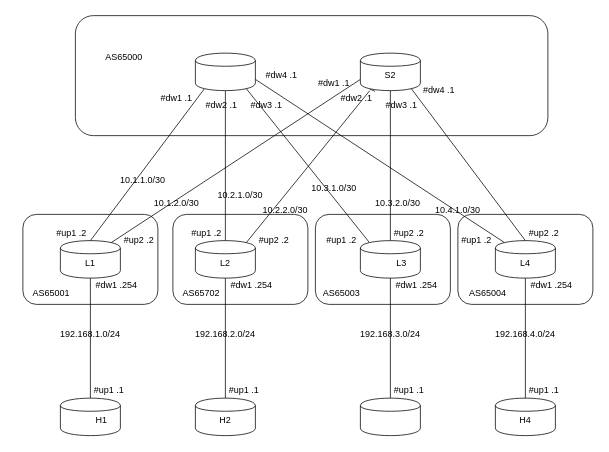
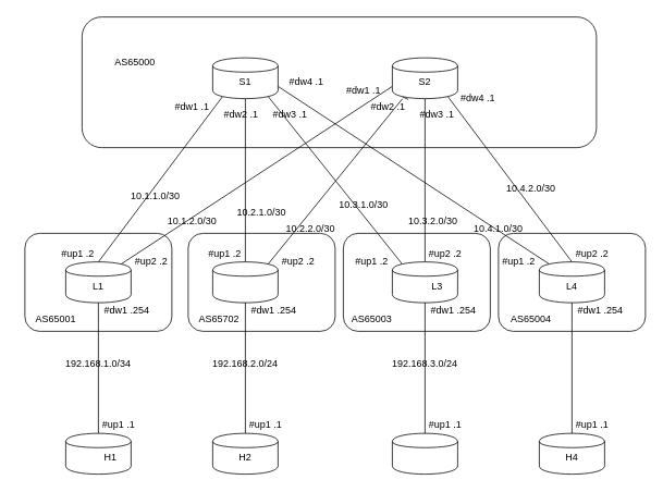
  <mxCell id="0" />
  <mxCell id="1" parent="0" />
  <mxCell id="2" value="" style="rounded=1;whiteSpace=wrap;html=1;" parent="1" vertex="1"><mxGeometry x="610" y="285" width="180" height="120" as="geometry" /></mxCell>
  <mxCell id="3" value="" style="rounded=1;whiteSpace=wrap;html=1;" parent="1" vertex="1"><mxGeometry x="420" y="285" width="180" height="120" as="geometry" /></mxCell>
  <mxCell id="4" value="" style="rounded=1;whiteSpace=wrap;html=1;" parent="1" vertex="1"><mxGeometry x="230" y="285" width="180" height="120" as="geometry" /></mxCell>
  <mxCell id="5" value="" style="rounded=1;whiteSpace=wrap;html=1;" parent="1" vertex="1"><mxGeometry x="30" y="285" width="180" height="120" as="geometry" /></mxCell>
  <mxCell id="6" value="" style="rounded=1;whiteSpace=wrap;html=1;" parent="1" vertex="1"><mxGeometry x="100" y="20" width="630" height="160" as="geometry" /></mxCell>
  <mxCell id="7" value="" style="group" parent="1" vertex="1" connectable="0"><mxGeometry x="80" y="320" width="80" height="50" as="geometry" /></mxCell>
  <mxCell id="8" value="" style="shape=cylinder;whiteSpace=wrap;html=1;boundedLbl=1;backgroundOutline=1;" parent="7" vertex="1"><mxGeometry width="80" height="50" as="geometry" /></mxCell>
  <mxCell id="9" value="L1" style="text;html=1;strokeColor=none;fillColor=none;align=center;verticalAlign=middle;whiteSpace=wrap;rounded=0;" parent="7" vertex="1"><mxGeometry x="20" y="20" width="40" height="20" as="geometry" /></mxCell>
  <mxCell id="10" value="" style="group" parent="1" vertex="1" connectable="0"><mxGeometry x="260" y="320" width="80" height="50" as="geometry" /></mxCell>
  <mxCell id="11" value="" style="shape=cylinder;whiteSpace=wrap;html=1;boundedLbl=1;backgroundOutline=1;" parent="10" vertex="1"><mxGeometry width="80" height="50" as="geometry" /></mxCell>
- <mxCell id="12" value="L2" style="text;html=1;strokeColor=none;fillColor=none;align=center;verticalAlign=middle;whiteSpace=wrap;rounded=0;" parent="10" vertex="1"><mxGeometry x="20" y="20" width="40" height="20" as="geometry" /></mxCell>
  <mxCell id="13" value="" style="group" parent="1" vertex="1" connectable="0"><mxGeometry x="660" y="320" width="80" height="50" as="geometry" /></mxCell>
  <mxCell id="14" value="" style="shape=cylinder;whiteSpace=wrap;html=1;boundedLbl=1;backgroundOutline=1;" parent="13" vertex="1"><mxGeometry width="80" height="50" as="geometry" /></mxCell>
  <mxCell id="15" value="L4" style="text;html=1;strokeColor=none;fillColor=none;align=center;verticalAlign=middle;whiteSpace=wrap;rounded=0;" parent="13" vertex="1"><mxGeometry x="20" y="20" width="40" height="20" as="geometry" /></mxCell>
  <mxCell id="16" value="" style="endArrow=none;html=1;entryX=0.15;entryY=0.95;entryDx=0;entryDy=0;entryPerimeter=0;exitX=0.5;exitY=0;exitDx=0;exitDy=0;" parent="1" source="8" target="76" edge="1"><mxGeometry width="50" height="50" relative="1" as="geometry"><mxPoint x="280" y="550" as="sourcePoint" /><mxPoint x="330" y="500" as="targetPoint" /></mxGeometry></mxCell>
  <mxCell id="17" value="" style="endArrow=none;html=1;entryX=0;entryY=0.7;entryDx=0;entryDy=0;exitX=0.85;exitY=0.05;exitDx=0;exitDy=0;exitPerimeter=0;" parent="1" source="8" target="79" edge="1"><mxGeometry width="50" height="50" relative="1" as="geometry"><mxPoint x="130" y="330" as="sourcePoint" /><mxPoint x="282" y="127.5" as="targetPoint" /></mxGeometry></mxCell>
  <mxCell id="18" value="" style="endArrow=none;html=1;entryX=0.5;entryY=1;entryDx=0;entryDy=0;" parent="1" source="11" target="76" edge="1"><mxGeometry width="50" height="50" relative="1" as="geometry"><mxPoint x="140" y="340" as="sourcePoint" /><mxPoint x="292" y="137.5" as="targetPoint" /></mxGeometry></mxCell>
  <mxCell id="19" value="" style="endArrow=none;html=1;entryX=0.15;entryY=0.95;entryDx=0;entryDy=0;entryPerimeter=0;exitX=0.85;exitY=0.05;exitDx=0;exitDy=0;exitPerimeter=0;" parent="1" source="62" target="79" edge="1"><mxGeometry width="50" height="50" relative="1" as="geometry"><mxPoint x="310" y="330" as="sourcePoint" /><mxPoint x="310" y="130" as="targetPoint" /></mxGeometry></mxCell>
  <mxCell id="20" value="" style="endArrow=none;html=1;entryX=0.85;entryY=0.95;entryDx=0;entryDy=0;entryPerimeter=0;exitX=0.15;exitY=0.05;exitDx=0;exitDy=0;exitPerimeter=0;" parent="1" source="81" target="76" edge="1"><mxGeometry width="50" height="50" relative="1" as="geometry"><mxPoint x="320" y="340" as="sourcePoint" /><mxPoint x="320" y="140" as="targetPoint" /></mxGeometry></mxCell>
  <mxCell id="21" value="" style="endArrow=none;html=1;entryX=0.5;entryY=1;entryDx=0;entryDy=0;exitX=0.5;exitY=0;exitDx=0;exitDy=0;" parent="1" source="81" target="79" edge="1"><mxGeometry width="50" height="50" relative="1" as="geometry"><mxPoint x="502" y="332.5" as="sourcePoint" /><mxPoint x="338" y="127.5" as="targetPoint" /></mxGeometry></mxCell>
  <mxCell id="22" value="" style="endArrow=none;html=1;entryX=1;entryY=0.7;entryDx=0;entryDy=0;exitX=0.15;exitY=0.05;exitDx=0;exitDy=0;exitPerimeter=0;" parent="1" source="14" target="76" edge="1"><mxGeometry width="50" height="50" relative="1" as="geometry"><mxPoint x="512" y="342.5" as="sourcePoint" /><mxPoint x="348" y="137.5" as="targetPoint" /></mxGeometry></mxCell>
  <mxCell id="23" value="" style="endArrow=none;html=1;entryX=0.85;entryY=0.95;entryDx=0;entryDy=0;entryPerimeter=0;exitX=0.5;exitY=0;exitDx=0;exitDy=0;" parent="1" source="14" target="79" edge="1"><mxGeometry width="50" height="50" relative="1" as="geometry"><mxPoint x="522" y="352.5" as="sourcePoint" /><mxPoint x="358" y="147.5" as="targetPoint" /></mxGeometry></mxCell>
  <mxCell id="24" value="" style="group" parent="1" vertex="1" connectable="0"><mxGeometry x="80" y="530" width="80" height="50" as="geometry" /></mxCell>
  <mxCell id="25" value="" style="shape=cylinder;whiteSpace=wrap;html=1;boundedLbl=1;backgroundOutline=1;" parent="24" vertex="1"><mxGeometry width="80" height="50" as="geometry" /></mxCell>
  <mxCell id="26" value="H1" style="text;html=1;strokeColor=none;fillColor=none;align=center;verticalAlign=middle;whiteSpace=wrap;rounded=0;" parent="24" vertex="1"><mxGeometry x="35" y="20" width="40" height="20" as="geometry" /></mxCell>
  <mxCell id="27" value="" style="group" parent="1" vertex="1" connectable="0"><mxGeometry x="260" y="530" width="80" height="50" as="geometry" /></mxCell>
  <mxCell id="28" value="" style="shape=cylinder;whiteSpace=wrap;html=1;boundedLbl=1;backgroundOutline=1;" parent="27" vertex="1"><mxGeometry width="80" height="50" as="geometry" /></mxCell>
  <mxCell id="29" value="H2" style="text;html=1;strokeColor=none;fillColor=none;align=center;verticalAlign=middle;whiteSpace=wrap;rounded=0;" parent="27" vertex="1"><mxGeometry x="20" y="20" width="40" height="20" as="geometry" /></mxCell>
  <mxCell id="30" value="" style="group" parent="1" vertex="1" connectable="0"><mxGeometry x="480" y="530" width="80" height="50" as="geometry" /></mxCell>
  <mxCell id="31" value="" style="shape=cylinder;whiteSpace=wrap;html=1;boundedLbl=1;backgroundOutline=1;" parent="30" vertex="1"><mxGeometry width="80" height="50" as="geometry" /></mxCell>
  <mxCell id="32" value="" style="group" parent="1" vertex="1" connectable="0"><mxGeometry x="660" y="530" width="80" height="50" as="geometry" /></mxCell>
  <mxCell id="33" value="" style="shape=cylinder;whiteSpace=wrap;html=1;boundedLbl=1;backgroundOutline=1;" parent="32" vertex="1"><mxGeometry width="80" height="50" as="geometry" /></mxCell>
  <mxCell id="34" value="H4" style="text;html=1;strokeColor=none;fillColor=none;align=center;verticalAlign=middle;whiteSpace=wrap;rounded=0;" parent="32" vertex="1"><mxGeometry x="20" y="20" width="40" height="20" as="geometry" /></mxCell>
  <mxCell id="35" value="" style="endArrow=none;html=1;entryX=0.5;entryY=1;entryDx=0;entryDy=0;exitX=0.5;exitY=0;exitDx=0;exitDy=0;" parent="1" source="28" target="11" edge="1"><mxGeometry width="50" height="50" relative="1" as="geometry"><mxPoint x="300" y="520" as="sourcePoint" /><mxPoint x="460" y="510" as="targetPoint" /></mxGeometry></mxCell>
  <mxCell id="36" value="" style="endArrow=none;html=1;entryX=0.5;entryY=1;entryDx=0;entryDy=0;exitX=0.5;exitY=0;exitDx=0;exitDy=0;" parent="1" source="25" target="8" edge="1"><mxGeometry width="50" height="50" relative="1" as="geometry"><mxPoint x="310" y="540" as="sourcePoint" /><mxPoint x="310" y="380" as="targetPoint" /></mxGeometry></mxCell>
  <mxCell id="37" value="" style="endArrow=none;html=1;entryX=0.5;entryY=1;entryDx=0;entryDy=0;exitX=0.5;exitY=0;exitDx=0;exitDy=0;" parent="1" source="31" target="81" edge="1"><mxGeometry width="50" height="50" relative="1" as="geometry"><mxPoint x="320" y="550" as="sourcePoint" /><mxPoint x="320" y="390" as="targetPoint" /></mxGeometry></mxCell>
  <mxCell id="38" value="" style="endArrow=none;html=1;entryX=0.5;entryY=1;entryDx=0;entryDy=0;exitX=0.5;exitY=0;exitDx=0;exitDy=0;" parent="1" source="33" target="14" edge="1"><mxGeometry width="50" height="50" relative="1" as="geometry"><mxPoint x="330" y="560" as="sourcePoint" /><mxPoint x="330" y="400" as="targetPoint" /></mxGeometry></mxCell>
  <mxCell id="39" value="192.168.2.0/24" style="text;html=1;strokeColor=none;fillColor=none;align=center;verticalAlign=middle;whiteSpace=wrap;rounded=0;" parent="1" vertex="1"><mxGeometry x="240" y="435" width="120" height="20" as="geometry" /></mxCell>
  <mxCell id="40" value="192.168.3.0/24" style="text;html=1;strokeColor=none;fillColor=none;align=center;verticalAlign=middle;whiteSpace=wrap;rounded=0;" parent="1" vertex="1"><mxGeometry x="460" y="435" width="120" height="20" as="geometry" /></mxCell>
- <mxCell id="41" value="192.168.1.0/24" style="text;html=1;strokeColor=none;fillColor=none;align=center;verticalAlign=middle;whiteSpace=wrap;rounded=0;" parent="1" vertex="1"><mxGeometry x="60" y="435" width="120" height="20" as="geometry" /></mxCell>
- <mxCell id="42" value="192.168.4.0/24" style="text;html=1;strokeColor=none;fillColor=none;align=center;verticalAlign=middle;whiteSpace=wrap;rounded=0;" parent="1" vertex="1"><mxGeometry x="640" y="435" width="120" height="20" as="geometry" /></mxCell>
+ <mxCell id="41" value="192.168.1.0/34" style="text;html=1;strokeColor=none;fillColor=none;align=center;verticalAlign=middle;whiteSpace=wrap;rounded=0;" parent="1" vertex="1"><mxGeometry x="60" y="435" width="120" height="20" as="geometry" /></mxCell>
  <mxCell id="43" value="#up1 .1" style="text;html=1;strokeColor=none;fillColor=none;align=center;verticalAlign=middle;whiteSpace=wrap;rounded=0;" parent="1" vertex="1"><mxGeometry x="110" y="510" width="70" height="20" as="geometry" /></mxCell>
  <mxCell id="44" value="#up1 .1" style="text;html=1;strokeColor=none;fillColor=none;align=center;verticalAlign=middle;whiteSpace=wrap;rounded=0;" parent="1" vertex="1"><mxGeometry x="290" y="510" width="70" height="20" as="geometry" /></mxCell>
  <mxCell id="45" value="#up1 .1" style="text;html=1;strokeColor=none;fillColor=none;align=center;verticalAlign=middle;whiteSpace=wrap;rounded=0;" parent="1" vertex="1"><mxGeometry x="510" y="510" width="70" height="20" as="geometry" /></mxCell>
  <mxCell id="46" value="#up1 .1" style="text;html=1;strokeColor=none;fillColor=none;align=center;verticalAlign=middle;whiteSpace=wrap;rounded=0;" parent="1" vertex="1"><mxGeometry x="690" y="510" width="70" height="20" as="geometry" /></mxCell>
  <mxCell id="47" value="#dw1 .254" style="text;html=1;strokeColor=none;fillColor=none;align=center;verticalAlign=middle;whiteSpace=wrap;rounded=0;" parent="1" vertex="1"><mxGeometry x="120" y="370" width="70" height="20" as="geometry" /></mxCell>
  <mxCell id="48" value="#dw1 .254" style="text;html=1;strokeColor=none;fillColor=none;align=center;verticalAlign=middle;whiteSpace=wrap;rounded=0;" parent="1" vertex="1"><mxGeometry x="300" y="370" width="70" height="20" as="geometry" /></mxCell>
  <mxCell id="49" value="#dw1 .254" style="text;html=1;strokeColor=none;fillColor=none;align=center;verticalAlign=middle;whiteSpace=wrap;rounded=0;" parent="1" vertex="1"><mxGeometry x="520" y="370" width="70" height="20" as="geometry" /></mxCell>
  <mxCell id="50" value="#dw1 .254" style="text;html=1;strokeColor=none;fillColor=none;align=center;verticalAlign=middle;whiteSpace=wrap;rounded=0;" parent="1" vertex="1"><mxGeometry x="700" y="370" width="70" height="20" as="geometry" /></mxCell>
  <mxCell id="51" value="#dw1 .1" style="text;html=1;strokeColor=none;fillColor=none;align=center;verticalAlign=middle;whiteSpace=wrap;rounded=0;" parent="1" vertex="1"><mxGeometry x="200" y="120" width="70" height="20" as="geometry" /></mxCell>
  <mxCell id="52" value="#up1 .2" style="text;html=1;strokeColor=none;fillColor=none;align=center;verticalAlign=middle;whiteSpace=wrap;rounded=0;" parent="1" vertex="1"><mxGeometry x="60" y="300" width="70" height="20" as="geometry" /></mxCell>
  <mxCell id="53" value="#up2 .2" style="text;html=1;strokeColor=none;fillColor=none;align=center;verticalAlign=middle;whiteSpace=wrap;rounded=0;" parent="1" vertex="1"><mxGeometry x="150" y="310" width="70" height="20" as="geometry" /></mxCell>
  <mxCell id="54" value="#up2 .2" style="text;html=1;strokeColor=none;fillColor=none;align=center;verticalAlign=middle;whiteSpace=wrap;rounded=0;" parent="1" vertex="1"><mxGeometry x="330" y="310" width="70" height="20" as="geometry" /></mxCell>
  <mxCell id="55" value="#up2 .2" style="text;html=1;strokeColor=none;fillColor=none;align=center;verticalAlign=middle;whiteSpace=wrap;rounded=0;" parent="1" vertex="1"><mxGeometry x="510" y="300" width="70" height="20" as="geometry" /></mxCell>
  <mxCell id="56" value="#up2 .2" style="text;html=1;strokeColor=none;fillColor=none;align=center;verticalAlign=middle;whiteSpace=wrap;rounded=0;" parent="1" vertex="1"><mxGeometry x="690" y="300" width="70" height="20" as="geometry" /></mxCell>
  <mxCell id="57" value="#up1 .2" style="text;html=1;strokeColor=none;fillColor=none;align=center;verticalAlign=middle;whiteSpace=wrap;rounded=0;" parent="1" vertex="1"><mxGeometry x="240" y="300" width="70" height="20" as="geometry" /></mxCell>
  <mxCell id="58" value="#up1 .2" style="text;html=1;strokeColor=none;fillColor=none;align=center;verticalAlign=middle;whiteSpace=wrap;rounded=0;" parent="1" vertex="1"><mxGeometry x="420" y="310" width="70" height="20" as="geometry" /></mxCell>
  <mxCell id="59" value="#up1 .2" style="text;html=1;strokeColor=none;fillColor=none;align=center;verticalAlign=middle;whiteSpace=wrap;rounded=0;" parent="1" vertex="1"><mxGeometry x="600" y="310" width="70" height="20" as="geometry" /></mxCell>
  <mxCell id="60" value="#dw1 .1" style="text;html=1;strokeColor=none;fillColor=none;align=center;verticalAlign=middle;whiteSpace=wrap;rounded=0;" parent="1" vertex="1"><mxGeometry x="410" y="100" width="70" height="20" as="geometry" /></mxCell>
  <mxCell id="61" value="#dw2 .1" style="text;html=1;strokeColor=none;fillColor=none;align=center;verticalAlign=middle;whiteSpace=wrap;rounded=0;" parent="1" vertex="1"><mxGeometry x="260" y="130" width="70" height="20" as="geometry" /></mxCell>
  <mxCell id="62" value="#dw2 .1" style="text;html=1;strokeColor=none;fillColor=none;align=center;verticalAlign=middle;whiteSpace=wrap;rounded=0;" parent="1" vertex="1"><mxGeometry x="440" y="120" width="70" height="20" as="geometry" /></mxCell>
  <mxCell id="63" value="" style="endArrow=none;html=1;entryX=0.75;entryY=0;entryDx=0;entryDy=0;exitX=0.85;exitY=0.05;exitDx=0;exitDy=0;exitPerimeter=0;" parent="1" source="11" target="62" edge="1"><mxGeometry width="50" height="50" relative="1" as="geometry"><mxPoint x="328" y="322.5" as="sourcePoint" /><mxPoint x="492" y="117.5" as="targetPoint" /></mxGeometry></mxCell>
  <mxCell id="64" value="#dw3 .1" style="text;html=1;strokeColor=none;fillColor=none;align=center;verticalAlign=middle;whiteSpace=wrap;rounded=0;" parent="1" vertex="1"><mxGeometry x="500" y="130" width="70" height="20" as="geometry" /></mxCell>
  <mxCell id="65" value="#dw3 .1" style="text;html=1;strokeColor=none;fillColor=none;align=center;verticalAlign=middle;whiteSpace=wrap;rounded=0;" parent="1" vertex="1"><mxGeometry x="320" y="130" width="70" height="20" as="geometry" /></mxCell>
  <mxCell id="66" value="#dw4 .1" style="text;html=1;strokeColor=none;fillColor=none;align=center;verticalAlign=middle;whiteSpace=wrap;rounded=0;" parent="1" vertex="1"><mxGeometry x="340" y="90" width="70" height="20" as="geometry" /></mxCell>
  <mxCell id="67" value="#dw4 .1" style="text;html=1;strokeColor=none;fillColor=none;align=center;verticalAlign=middle;whiteSpace=wrap;rounded=0;" parent="1" vertex="1"><mxGeometry x="550" y="110" width="70" height="20" as="geometry" /></mxCell>
  <mxCell id="68" value="10.1.1.0/30" style="text;html=1;strokeColor=none;fillColor=none;align=center;verticalAlign=middle;whiteSpace=wrap;rounded=0;" parent="1" vertex="1"><mxGeometry x="130" y="230" width="120" height="20" as="geometry" /></mxCell>
  <mxCell id="69" value="10.1.2.0/30" style="text;html=1;strokeColor=none;fillColor=none;align=center;verticalAlign=middle;whiteSpace=wrap;rounded=0;" parent="1" vertex="1"><mxGeometry x="175" y="260" width="120" height="20" as="geometry" /></mxCell>
  <mxCell id="70" value="10.2.1.0/30" style="text;html=1;strokeColor=none;fillColor=none;align=center;verticalAlign=middle;whiteSpace=wrap;rounded=0;" parent="1" vertex="1"><mxGeometry x="260" y="250" width="120" height="20" as="geometry" /></mxCell>
  <mxCell id="71" value="10.2.2.0/30" style="text;html=1;strokeColor=none;fillColor=none;align=center;verticalAlign=middle;whiteSpace=wrap;rounded=0;" parent="1" vertex="1"><mxGeometry x="320" y="270" width="120" height="20" as="geometry" /></mxCell>
  <mxCell id="72" value="10.3.1.0/30" style="text;html=1;strokeColor=none;fillColor=none;align=center;verticalAlign=middle;whiteSpace=wrap;rounded=0;" parent="1" vertex="1"><mxGeometry x="385" y="240" width="120" height="20" as="geometry" /></mxCell>
  <mxCell id="73" value="10.3.2.0/30" style="text;html=1;strokeColor=none;fillColor=none;align=center;verticalAlign=middle;whiteSpace=wrap;rounded=0;" parent="1" vertex="1"><mxGeometry x="470" y="260" width="120" height="20" as="geometry" /></mxCell>
  <mxCell id="74" value="10.4.1.0/30" style="text;html=1;strokeColor=none;fillColor=none;align=center;verticalAlign=middle;whiteSpace=wrap;rounded=0;" parent="1" vertex="1"><mxGeometry x="550" y="270" width="120" height="20" as="geometry" /></mxCell>
+ <mxCell id="75" value="10.4.2.0/30" style="text;html=1;strokeColor=none;fillColor=none;align=center;verticalAlign=middle;whiteSpace=wrap;rounded=0;" parent="1" vertex="1"><mxGeometry x="590" y="220" width="120" height="20" as="geometry" /></mxCell>
  <mxCell id="76" value="" style="shape=cylinder;whiteSpace=wrap;html=1;boundedLbl=1;backgroundOutline=1;" parent="1" vertex="1"><mxGeometry x="260" y="70" width="80" height="50" as="geometry" /></mxCell>
+ <mxCell id="77" value="S1" style="text;html=1;strokeColor=none;fillColor=none;align=center;verticalAlign=middle;whiteSpace=wrap;rounded=0;" parent="1" vertex="1"><mxGeometry x="280" y="90" width="40" height="20" as="geometry" /></mxCell>
  <mxCell id="78" value="AS65000" style="text;html=1;strokeColor=none;fillColor=none;align=center;verticalAlign=middle;whiteSpace=wrap;rounded=0;" parent="1" vertex="1"><mxGeometry x="117" y="55" width="96" height="40" as="geometry" /></mxCell>
  <mxCell id="79" value="" style="shape=cylinder;whiteSpace=wrap;html=1;boundedLbl=1;backgroundOutline=1;" parent="1" vertex="1"><mxGeometry x="480" y="70" width="80" height="50" as="geometry" /></mxCell>
  <mxCell id="80" value="S2" style="text;html=1;strokeColor=none;fillColor=none;align=center;verticalAlign=middle;whiteSpace=wrap;rounded=0;" parent="1" vertex="1"><mxGeometry x="500" y="90" width="40" height="20" as="geometry" /></mxCell>
  <mxCell id="81" value="" style="shape=cylinder;whiteSpace=wrap;html=1;boundedLbl=1;backgroundOutline=1;" parent="1" vertex="1"><mxGeometry x="480" y="320" width="80" height="50" as="geometry" /></mxCell>
  <mxCell id="82" value="L3" style="text;html=1;strokeColor=none;fillColor=none;align=center;verticalAlign=middle;whiteSpace=wrap;rounded=0;" parent="1" vertex="1"><mxGeometry x="515" y="340" width="40" height="20" as="geometry" /></mxCell>
  <mxCell id="83" value="AS65001" style="text;html=1;strokeColor=none;fillColor=none;align=center;verticalAlign=middle;whiteSpace=wrap;rounded=0;" parent="1" vertex="1"><mxGeometry y="370" width="96" height="40" as="geometry" x="20" /></mxCell>
  <mxCell id="84" value="AS65702" style="text;html=1;strokeColor=none;fillColor=none;align=center;verticalAlign=middle;whiteSpace=wrap;rounded=0;" parent="1" vertex="1"><mxGeometry x="220" y="370" width="96" height="40" as="geometry" /></mxCell>
  <mxCell id="85" value="AS65003" style="text;html=1;strokeColor=none;fillColor=none;align=center;verticalAlign=middle;whiteSpace=wrap;rounded=0;" parent="1" vertex="1"><mxGeometry x="407" y="370" width="96" height="40" as="geometry" /></mxCell>
  <mxCell id="86" value="AS65004" style="text;html=1;strokeColor=none;fillColor=none;align=center;verticalAlign=middle;whiteSpace=wrap;rounded=0;" parent="1" vertex="1"><mxGeometry x="602" y="370" width="96" height="40" as="geometry" /></mxCell>
